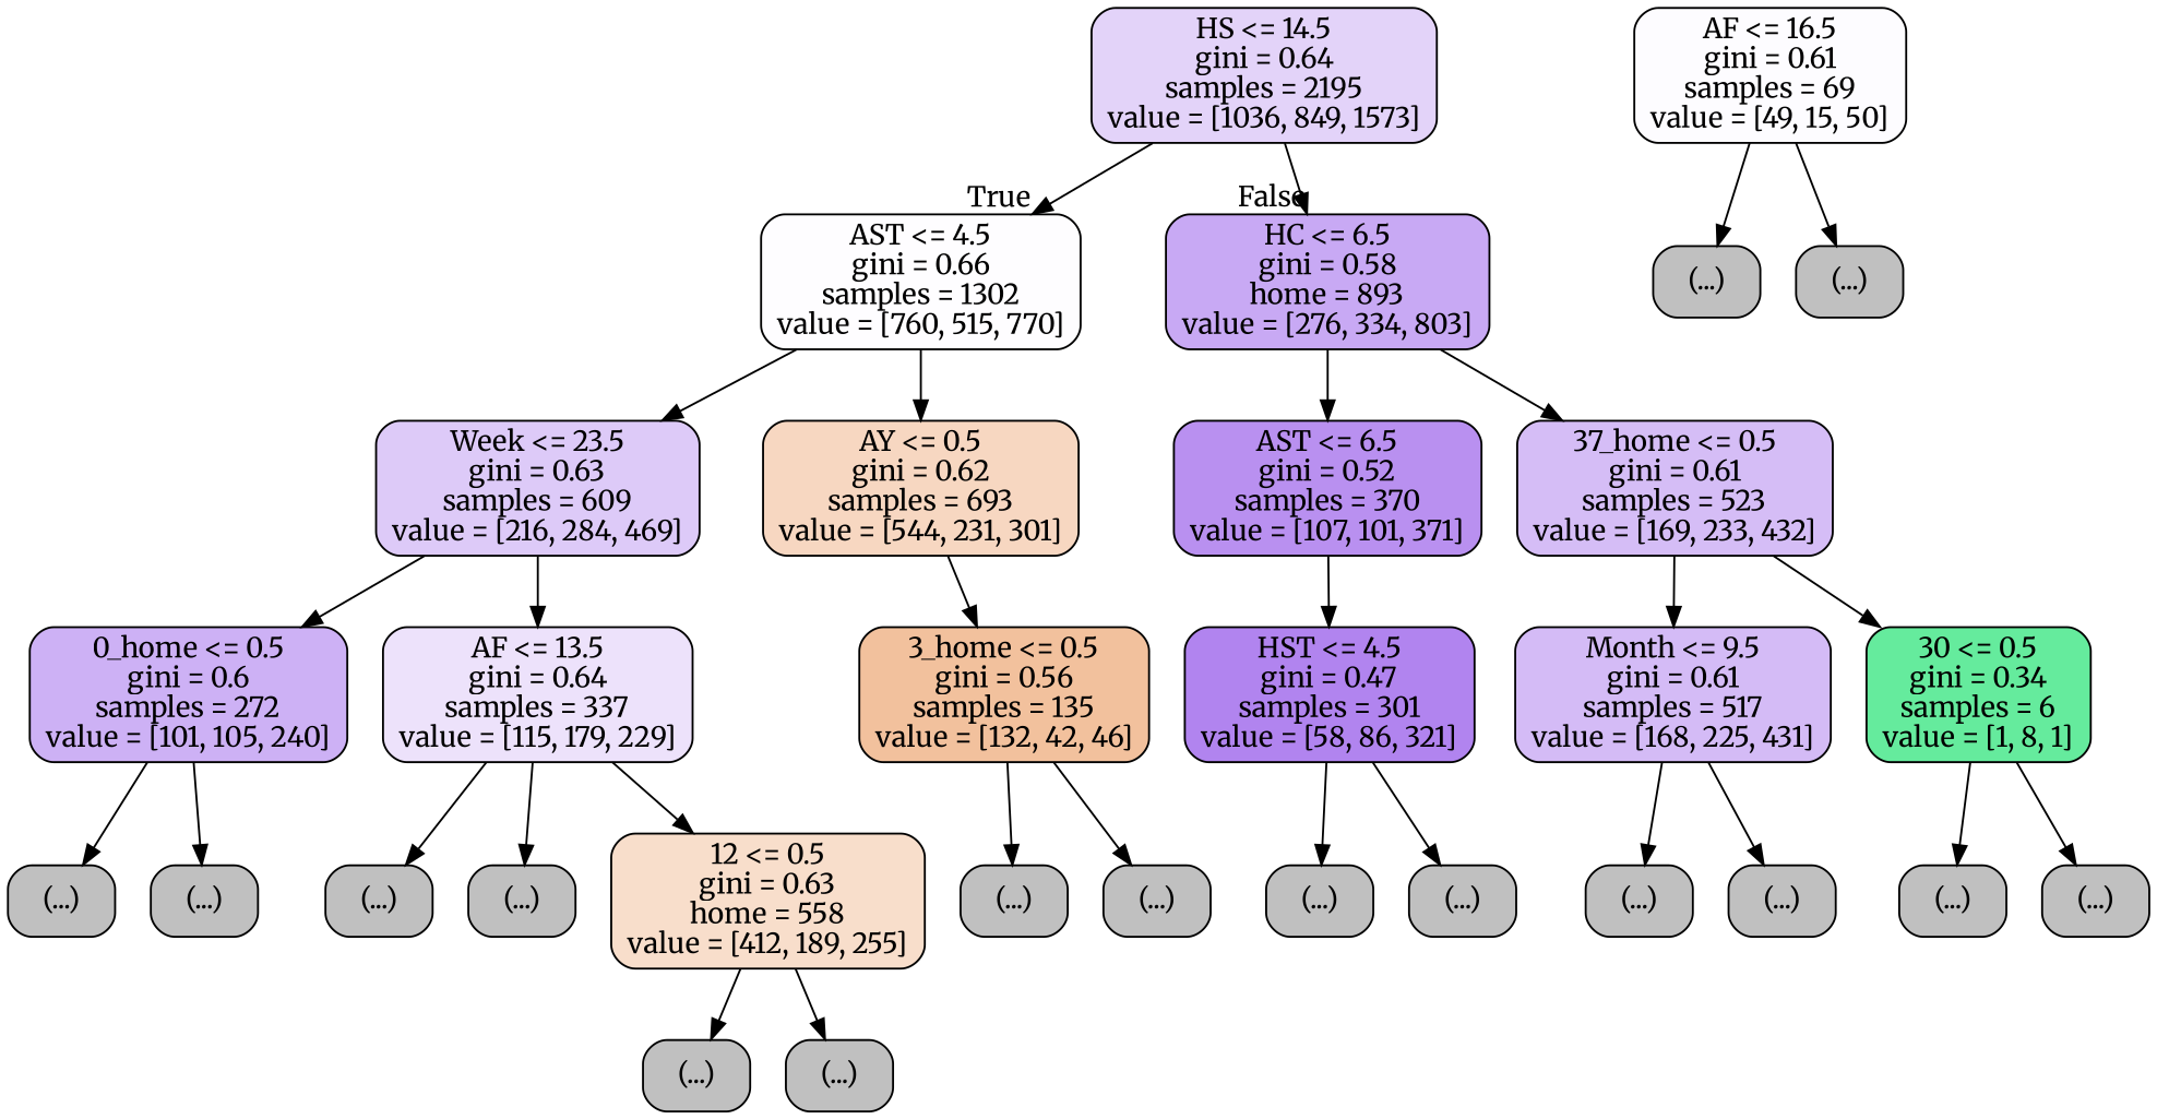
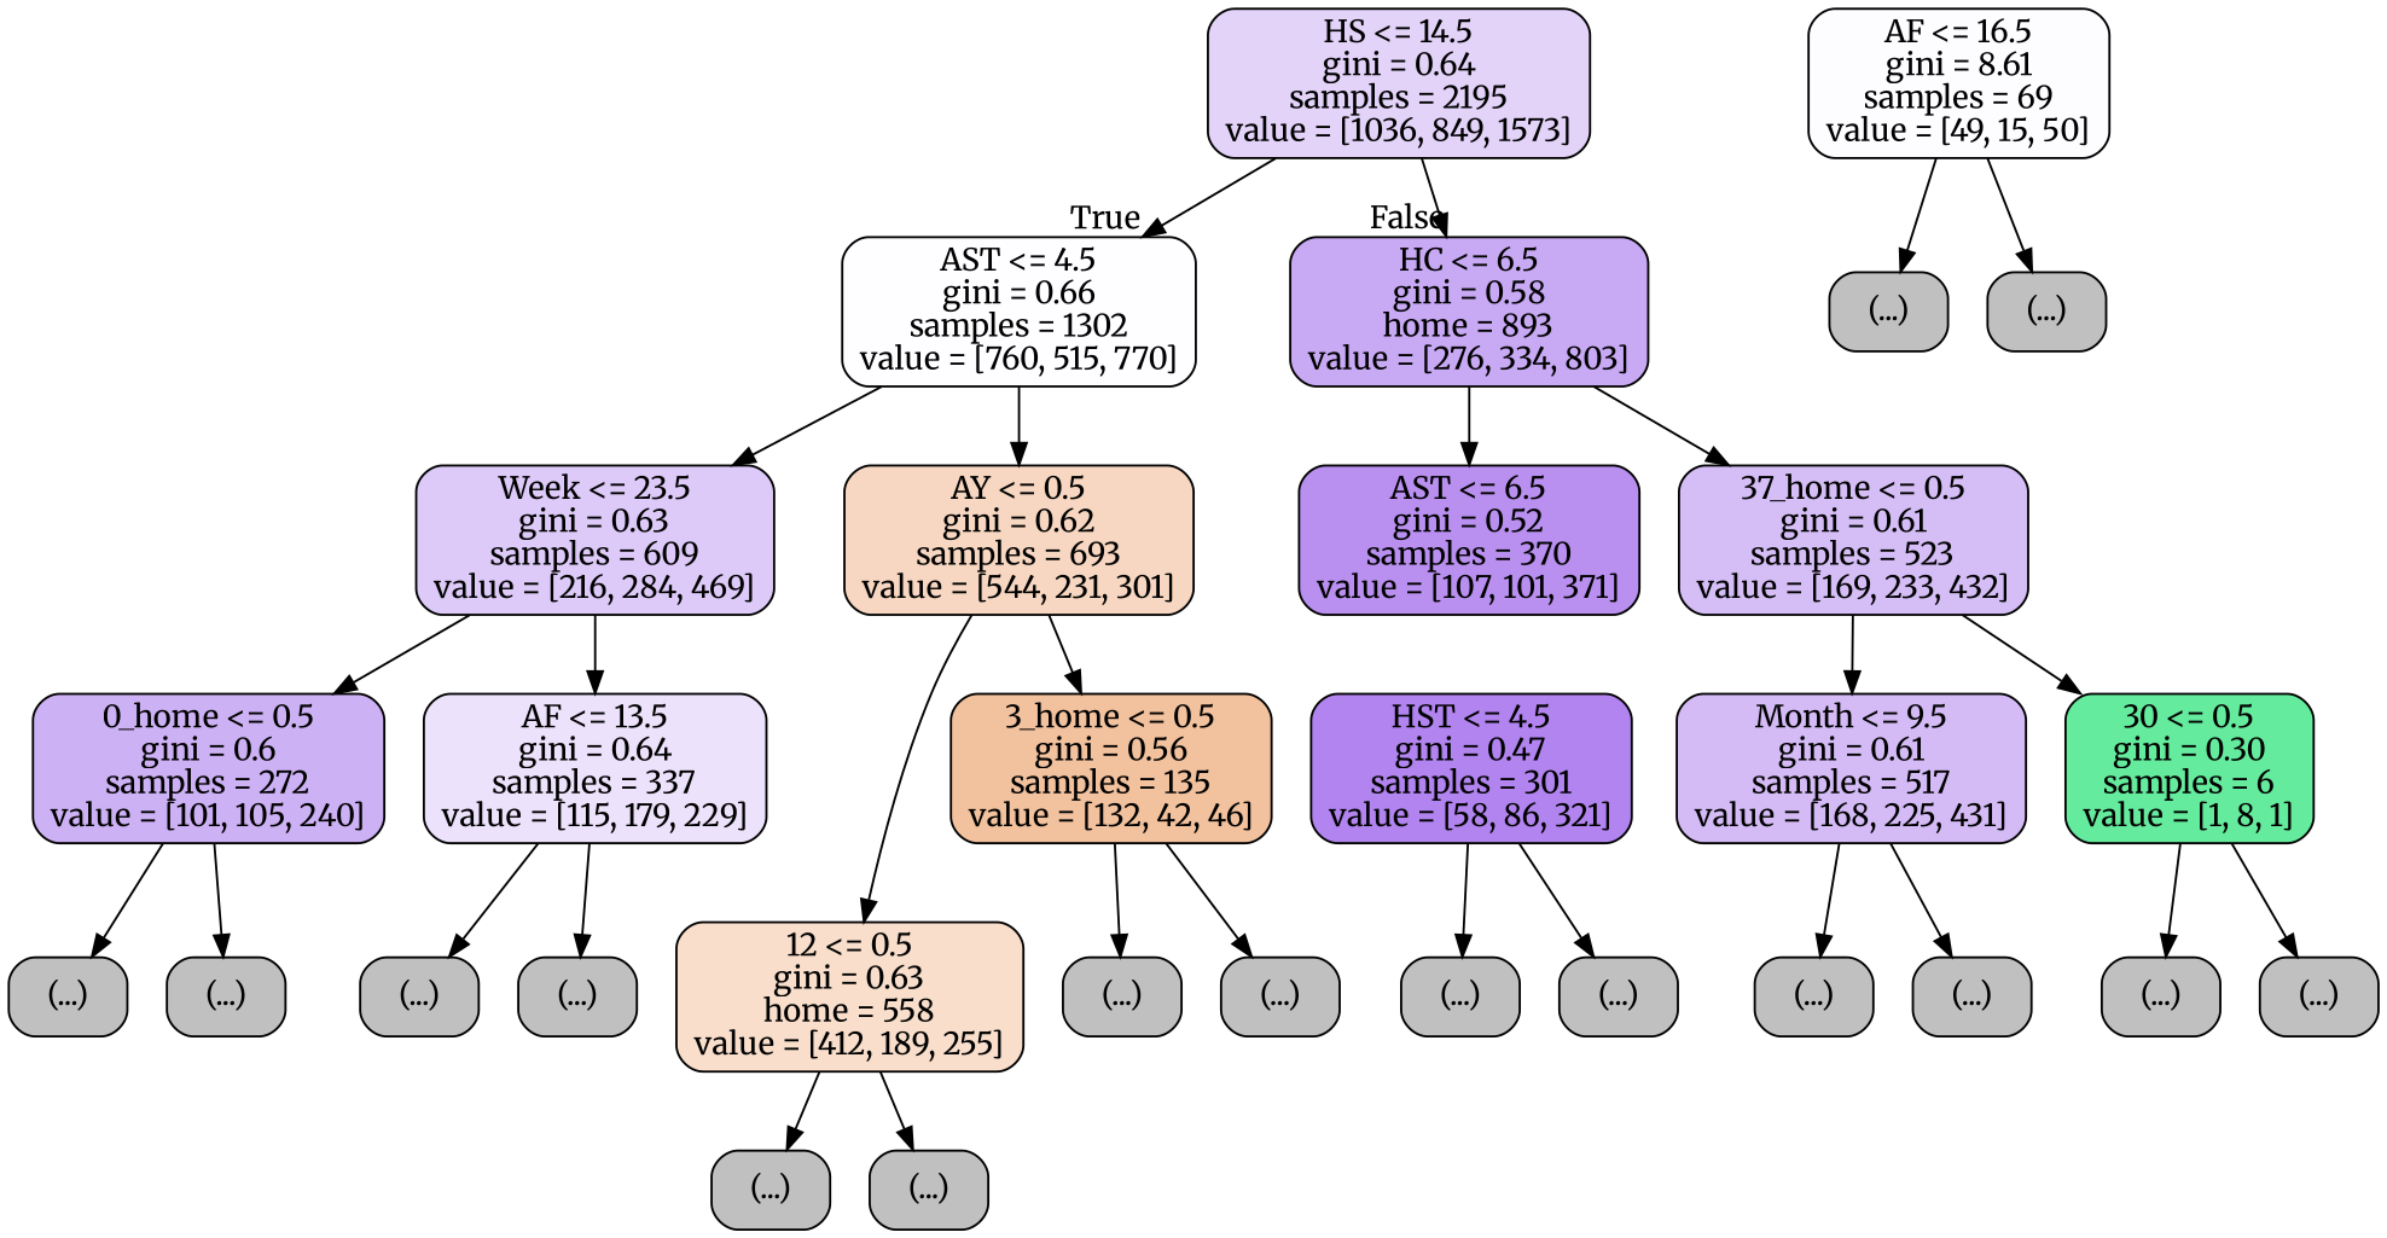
  digraph {
    fontname=Merriweather
    node [color=black fillcolor="#C0C0C0" fontname=Merriweather shape=box style="filled, rounded"]
    edge [fontname=Merriweather]
    n1 [fillcolor="#e3d3f9" label="HS <= 14.5\ngini = 0.64\nsamples = 2195\nvalue = [1036, 849, 1573]"]
    n2 [fillcolor="#fefdff" label="AST <= 4.5\ngini = 0.66\nsamples = 1302\nvalue = [760, 515, 770]"]
    n3 [fillcolor="#c8a9f4" label="HC <= 6.5\ngini = 0.58\nhome = 893\nvalue = [276, 334, 803]"]
    n4 [fillcolor="#ddcaf8" label="Week <= 23.5\ngini = 0.63\nsamples = 609\nvalue = [216, 284, 469]"]
    n5 [fillcolor="#f7d7c1" label="AY <= 0.5\ngini = 0.62\nsamples = 693\nvalue = [544, 231, 301]"]
    n6 [fillcolor="#b990f0" label="AST <= 6.5\ngini = 0.52\nsamples = 370\nvalue = [107, 101, 371]"]
    n7 [fillcolor="#d5bdf6" label="37_home <= 0.5\ngini = 0.61\nsamples = 523\nvalue = [169, 233, 432]"]
    n8 [fillcolor="#cdb1f5" label="0_home <= 0.5\ngini = 0.6\nsamples = 272\nvalue = [101, 105, 240]"]
    n9 [fillcolor="#ede2fb" label="AF <= 13.5\ngini = 0.64\nsamples = 337\nvalue = [115, 179, 229]"]
    n10 [fillcolor="#f2c19d" label="3_home <= 0.5\ngini = 0.56\nsamples = 135\nvalue = [132, 42, 46]"]
    n11 [fillcolor="#f8decb" label="12 <= 0.5\ngini = 0.63\nhome = 558\nvalue = [412, 189, 255]"]
    n12 [label="(...)"]
    n13 [label="(...)"]
    n14 [label="(...)"]
    n15 [label="(...)"]
    n16 [label="(...)"]
    n17 [label="(...)"]
    n18 [label="(...)"]
    n19 [label="(...)"]
    n20 [fillcolor="#b184ef" label="HST <= 4.5\ngini = 0.47\nsamples = 301\nvalue = [58, 86, 321]"]
    n21 [fillcolor="#d4bbf6" label="Month <= 9.5\ngini = 0.61\nsamples = 517\nvalue = [168, 225, 431]"]
-   n22 [fillcolor="#65eb9d" label="30 <= 0.5\ngini = 0.34\nsamples = 6\nvalue = [1, 8, 1]"]
+   n22 [fillcolor="#65eb9d" label="30 <= 0.5\ngini = 0.30\nsamples = 6\nvalue = [1, 8, 1]"]
    n23 [label="(...)"]
    n24 [label="(...)"]
-   n25 [fillcolor="#fdfcff" label="AF <= 16.5\ngini = 0.61\nsamples = 69\nvalue = [49, 15, 50]"]
+   n25 [fillcolor="#fdfcff" label="AF <= 16.5\ngini = 8.61\nsamples = 69\nvalue = [49, 15, 50]"]
    n26 [label="(...)"]
    n27 [label="(...)"]
    n28 [label="(...)"]
    n29 [label="(...)"]
    n30 [label="(...)"]
    n31 [label="(...)"]
    n1 -> n2 [headlabel=True labelangle=45 labeldistance=2.5]
    n1 -> n3 [headlabel=False labelangle=-45 labeldistance=2.5]
    n2 -> n4
    n2 -> n5
    n3 -> n6
    n3 -> n7
    n4 -> n8
    n4 -> n9
    n5 -> n10
-   n9 -> n11
-   n6 -> n20
+   n5 -> n11
    n7 -> n21
    n7 -> n22
    n8 -> n12
    n8 -> n13
    n9 -> n14
    n9 -> n15
    n10 -> n16
    n10 -> n17
    n11 -> n18
    n11 -> n19
    n20 -> n23
    n20 -> n24
    n21 -> n28
    n21 -> n29
    n22 -> n30
    n22 -> n31
    n25 -> n26
    n25 -> n27
  }
